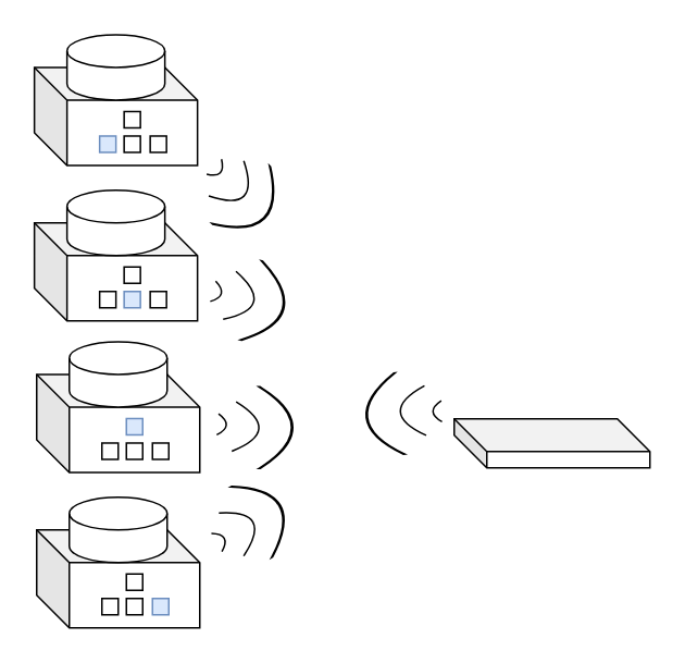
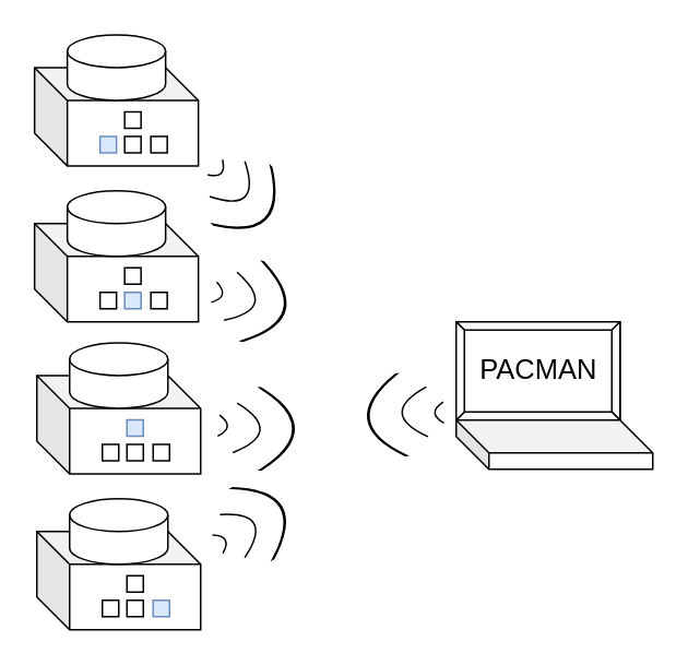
  <mxCell id="0" />
  <mxCell id="1" parent="0" />
  <mxCell id="2" value="" style="shape=cube;whiteSpace=wrap;html=1;boundedLbl=1;backgroundOutline=1;darkOpacity=0.05;darkOpacity2=0.1;size=20;" vertex="1" parent="1"><mxGeometry x="22" y="324" width="100" height="60" as="geometry" /></mxCell>
  <mxCell id="3" value="" style="shape=cylinder3;whiteSpace=wrap;html=1;boundedLbl=1;backgroundOutline=1;size=10;" vertex="1" parent="1"><mxGeometry x="42" y="304" width="60" height="40" as="geometry" /></mxCell>
  <mxCell id="4" value="" style="rounded=0;whiteSpace=wrap;html=1;" vertex="1" parent="1"><mxGeometry x="62" y="366" width="10" height="10" as="geometry" /></mxCell>
  <mxCell id="5" value="" style="rounded=0;whiteSpace=wrap;html=1;" vertex="1" parent="1"><mxGeometry x="77" y="366" width="10" height="10" as="geometry" /></mxCell>
  <mxCell id="6" value="" style="rounded=0;whiteSpace=wrap;html=1;fillColor=#dae8fc;strokeColor=#6c8ebf;" vertex="1" parent="1"><mxGeometry x="93" y="366" width="10" height="10" as="geometry" /></mxCell>
  <mxCell id="7" value="" style="rounded=0;whiteSpace=wrap;html=1;" vertex="1" parent="1"><mxGeometry x="77" y="351" width="10" height="10" as="geometry" /></mxCell>
  <mxCell id="8" value="" style="shape=dataStorage;whiteSpace=wrap;html=1;fixedSize=1;rotation=-210;" vertex="1" parent="1"><mxGeometry x="132" y="324" width="5.29" height="12.86" as="geometry" /></mxCell>
  <mxCell id="9" value="" style="shape=dataStorage;whiteSpace=wrap;html=1;fixedSize=1;rotation=-210;" vertex="1" parent="1"><mxGeometry x="140.29" y="307.82" width="15.29" height="30.36" as="geometry" /></mxCell>
  <mxCell id="10" value="" style="shape=dataStorage;whiteSpace=wrap;html=1;fixedSize=1;rotation=-210;" vertex="1" parent="1"><mxGeometry x="152" y="289.18" width="20.78" height="50" as="geometry" /></mxCell>
+ <mxCell id="11" value="&lt;font style=&quot;font-size: 17px&quot;&gt;PACMAN&lt;/font&gt;" style="labelPosition=center;verticalLabelPosition=middle;align=center;html=1;shape=mxgraph.basic.button;dx=5;" vertex="1" parent="1"><mxGeometry x="278" y="196" width="100" height="60" as="geometry" /></mxCell>
  <mxCell id="12" value="" style="shape=cube;whiteSpace=wrap;html=1;boundedLbl=1;backgroundOutline=1;darkOpacity=0.05;darkOpacity2=0.1;size=20;" vertex="1" parent="1"><mxGeometry x="278" y="256" width="120" height="30" as="geometry" /></mxCell>
  <mxCell id="13" value="" style="shape=cube;whiteSpace=wrap;html=1;boundedLbl=1;backgroundOutline=1;darkOpacity=0.05;darkOpacity2=0.1;size=20;" vertex="1" parent="1"><mxGeometry x="22" y="228.82" width="100" height="60" as="geometry" /></mxCell>
  <mxCell id="14" value="" style="shape=cylinder3;whiteSpace=wrap;html=1;boundedLbl=1;backgroundOutline=1;size=10;" vertex="1" parent="1"><mxGeometry x="42" y="208.82" width="60" height="40" as="geometry" /></mxCell>
  <mxCell id="15" value="" style="rounded=0;whiteSpace=wrap;html=1;" vertex="1" parent="1"><mxGeometry x="62" y="270.82" width="10" height="10" as="geometry" /></mxCell>
  <mxCell id="16" value="" style="rounded=0;whiteSpace=wrap;html=1;" vertex="1" parent="1"><mxGeometry x="77" y="270.82" width="10" height="10" as="geometry" /></mxCell>
  <mxCell id="17" value="" style="rounded=0;whiteSpace=wrap;html=1;" vertex="1" parent="1"><mxGeometry x="93" y="270.82" width="10" height="10" as="geometry" /></mxCell>
  <mxCell id="18" value="" style="rounded=0;whiteSpace=wrap;html=1;fillColor=#dae8fc;strokeColor=#6c8ebf;" vertex="1" parent="1"><mxGeometry x="77" y="255.82" width="10" height="10" as="geometry" /></mxCell>
  <mxCell id="19" value="" style="group;rotation=40;" vertex="1" connectable="0" parent="1"><mxGeometry x="135.019" y="232.304" width="54.749" height="57.42" as="geometry" /></mxCell>
  <mxCell id="20" value="" style="group;rotation=-5;" vertex="1" connectable="0" parent="19"><mxGeometry x="-3.076" y="4.88" width="49.043" height="52.54" as="geometry" /></mxCell>
  <mxCell id="21" value="" style="shape=dataStorage;whiteSpace=wrap;html=1;fixedSize=1;rotation=-175;" vertex="1" parent="20"><mxGeometry x="1" y="16" width="5.29" height="12.86" as="geometry" /></mxCell>
  <mxCell id="22" value="" style="shape=dataStorage;whiteSpace=wrap;html=1;fixedSize=1;rotation=-175;" vertex="1" parent="20"><mxGeometry x="11" y="9" width="15.29" height="30.36" as="geometry" /></mxCell>
  <mxCell id="23" value="" style="shape=dataStorage;whiteSpace=wrap;html=1;fixedSize=1;rotation=-180;" vertex="1" parent="20"><mxGeometry x="26.287" y="-0.825" width="20.78" height="50" as="geometry" /></mxCell>
  <mxCell id="24" value="" style="shape=cube;whiteSpace=wrap;html=1;boundedLbl=1;backgroundOutline=1;darkOpacity=0.05;darkOpacity2=0.1;size=20;" vertex="1" parent="1"><mxGeometry x="20.6" y="136" width="100" height="60" as="geometry" /></mxCell>
  <mxCell id="25" value="" style="shape=cylinder3;whiteSpace=wrap;html=1;boundedLbl=1;backgroundOutline=1;size=10;" vertex="1" parent="1"><mxGeometry x="40.6" y="116" width="60" height="40" as="geometry" /></mxCell>
  <mxCell id="26" value="" style="rounded=0;whiteSpace=wrap;html=1;" vertex="1" parent="1"><mxGeometry x="60.6" y="178" width="10" height="10" as="geometry" /></mxCell>
  <mxCell id="27" value="" style="rounded=0;whiteSpace=wrap;html=1;fillColor=#dae8fc;strokeColor=#6c8ebf;" vertex="1" parent="1"><mxGeometry x="75.6" y="178" width="10" height="10" as="geometry" /></mxCell>
  <mxCell id="28" value="" style="rounded=0;whiteSpace=wrap;html=1;" vertex="1" parent="1"><mxGeometry x="91.6" y="178" width="10" height="10" as="geometry" /></mxCell>
  <mxCell id="29" value="" style="rounded=0;whiteSpace=wrap;html=1;" vertex="1" parent="1"><mxGeometry x="75.6" y="163" width="10" height="10" as="geometry" /></mxCell>
  <mxCell id="30" value="" style="shape=cube;whiteSpace=wrap;html=1;boundedLbl=1;backgroundOutline=1;darkOpacity=0.05;darkOpacity2=0.1;size=20;" vertex="1" parent="1"><mxGeometry x="20.6" y="40.82" width="100" height="60" as="geometry" /></mxCell>
  <mxCell id="31" value="" style="shape=cylinder3;whiteSpace=wrap;html=1;boundedLbl=1;backgroundOutline=1;size=10;" vertex="1" parent="1"><mxGeometry x="40.6" y="20.82" width="60" height="40" as="geometry" /></mxCell>
  <mxCell id="32" value="" style="rounded=0;whiteSpace=wrap;html=1;fillColor=#dae8fc;strokeColor=#6c8ebf;" vertex="1" parent="1"><mxGeometry x="60.6" y="82.82" width="10" height="10" as="geometry" /></mxCell>
  <mxCell id="33" value="" style="rounded=0;whiteSpace=wrap;html=1;" vertex="1" parent="1"><mxGeometry x="75.6" y="82.82" width="10" height="10" as="geometry" /></mxCell>
  <mxCell id="34" value="" style="rounded=0;whiteSpace=wrap;html=1;" vertex="1" parent="1"><mxGeometry x="91.6" y="82.82" width="10" height="10" as="geometry" /></mxCell>
  <mxCell id="35" value="" style="rounded=0;whiteSpace=wrap;html=1;" vertex="1" parent="1"><mxGeometry x="75.6" y="67.82" width="10" height="10" as="geometry" /></mxCell>
  <mxCell id="36" value="" style="group;rotation=35;" vertex="1" connectable="0" parent="1"><mxGeometry x="122.003" y="94" width="49.04" height="52.849" as="geometry" /></mxCell>
  <mxCell id="37" value="" style="shape=dataStorage;whiteSpace=wrap;html=1;fixedSize=1;rotation=-135;" vertex="1" parent="36"><mxGeometry x="8" y="3" width="5.29" height="12.86" as="geometry" /></mxCell>
  <mxCell id="38" value="" style="shape=dataStorage;whiteSpace=wrap;html=1;fixedSize=1;rotation=-135;" vertex="1" parent="36"><mxGeometry x="14" y="5" width="15.29" height="30.36" as="geometry" /></mxCell>
  <mxCell id="39" value="" style="shape=dataStorage;whiteSpace=wrap;html=1;fixedSize=1;rotation=-135;" vertex="1" parent="36"><mxGeometry x="22" y="7" width="20.78" height="50" as="geometry" /></mxCell>
  <mxCell id="40" value="" style="group;rotation=45;" vertex="1" connectable="0" parent="1"><mxGeometry x="131.999" y="155.124" width="54.749" height="53.691" as="geometry" /></mxCell>
  <mxCell id="41" value="" style="shape=dataStorage;whiteSpace=wrap;html=1;fixedSize=1;rotation=-165;" vertex="1" parent="40"><mxGeometry x="-2" y="17" width="5.29" height="12.86" as="geometry" /></mxCell>
  <mxCell id="42" value="" style="shape=dataStorage;whiteSpace=wrap;html=1;fixedSize=1;rotation=-165;" vertex="1" parent="40"><mxGeometry x="8" y="12" width="15.29" height="30.36" as="geometry" /></mxCell>
  <mxCell id="43" value="" style="shape=dataStorage;whiteSpace=wrap;html=1;fixedSize=1;rotation=-165;" vertex="1" parent="40"><mxGeometry x="21" y="6" width="20.78" height="50" as="geometry" /></mxCell>
  <mxCell id="44" value="" style="group;rotation=-192;" vertex="1" connectable="0" parent="1"><mxGeometry x="222.003" y="224.005" width="49.043" height="52.54" as="geometry" /></mxCell>
  <mxCell id="45" value="" style="shape=dataStorage;whiteSpace=wrap;html=1;fixedSize=1;rotation=-362;" vertex="1" parent="44"><mxGeometry x="43" y="21" width="5.29" height="12.86" as="geometry" /></mxCell>
  <mxCell id="46" value="" style="shape=dataStorage;whiteSpace=wrap;html=1;fixedSize=1;rotation=-362;" vertex="1" parent="44"><mxGeometry x="23" y="12" width="15.29" height="30.36" as="geometry" /></mxCell>
  <mxCell id="47" value="" style="shape=dataStorage;whiteSpace=wrap;html=1;fixedSize=1;rotation=-367;" vertex="1" parent="44"><mxGeometry x="2" y="5" width="20.78" height="50" as="geometry" /></mxCell>
